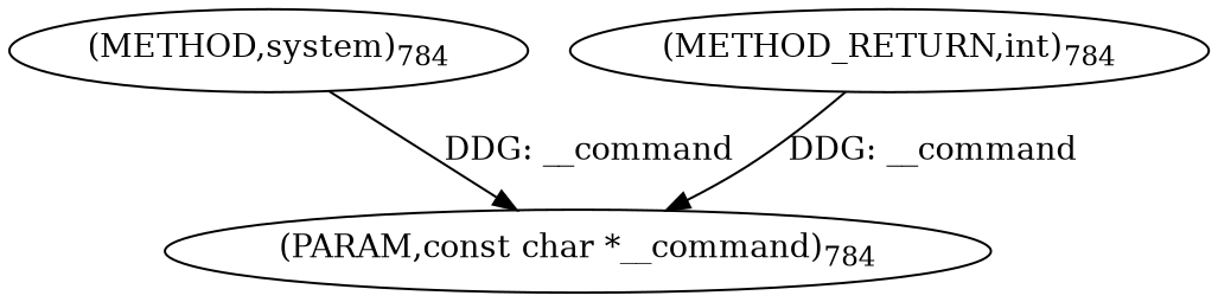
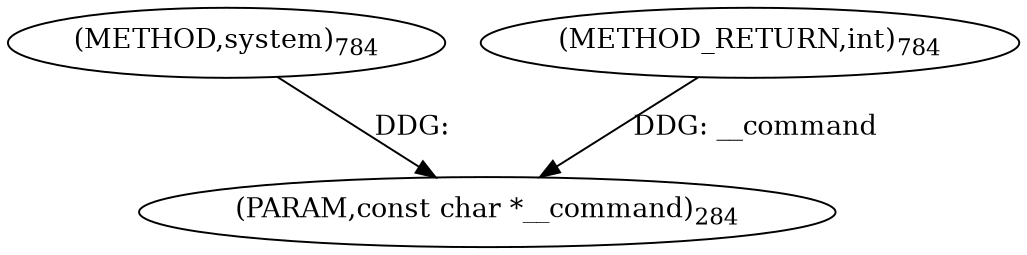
  digraph {
    n1 [label=<(METHOD,system)<SUB>784</SUB>>]
-   n2 [label=<(PARAM,const char *__command)<SUB>784</SUB>>]
+   n2 [label=<(PARAM,const char *__command)<SUB>284</SUB>>]
    n3 [label=<(METHOD_RETURN,int)<SUB>784</SUB>>]
-   n1 -> n2 [label="DDG: __command"]
+   n1 -> n2 [label="DDG: "]
    n3 -> n2 [label="DDG: __command"]
  }
